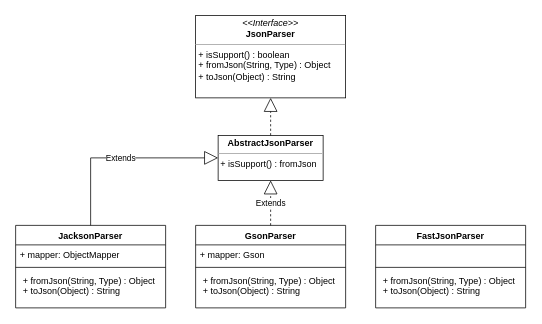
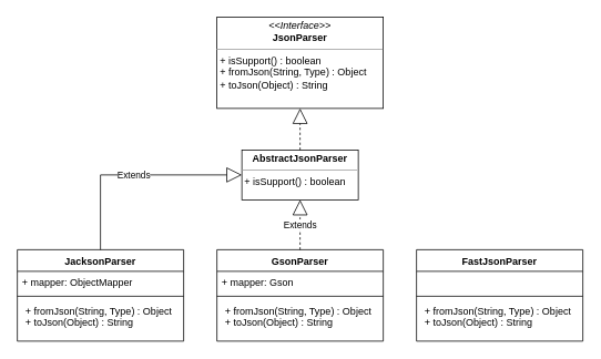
  <mxCell id="0" />
  <mxCell id="1" parent="0" />
  <mxCell id="2" value="&lt;p style=&quot;margin:0px;margin-top:4px;text-align:center;&quot;&gt;&lt;i&gt;&amp;lt;&amp;lt;Interface&amp;gt;&amp;gt;&lt;/i&gt;&lt;br&gt;&lt;b&gt;JsonParser&lt;/b&gt;&lt;/p&gt;&lt;hr size=&quot;1&quot;&gt;&lt;p style=&quot;margin:0px;margin-left:4px;&quot;&gt;+ isSupport() : boolean&lt;br&gt;+ fromJson(String, Type) : Object&lt;/p&gt;&lt;p style=&quot;margin:0px;margin-left:4px;&quot;&gt;+ toJson(Object) : String&lt;/p&gt;" style="verticalAlign=top;align=left;overflow=fill;fontSize=12;fontFamily=Helvetica;html=1;whiteSpace=wrap;" parent="1" vertex="1"><mxGeometry x="260" y="20" width="200" height="110" as="geometry" /></mxCell>
- <mxCell id="3" value="&lt;p style=&quot;margin:0px;margin-top:4px;text-align:center;&quot;&gt;&lt;b&gt;AbstractJsonParser&lt;/b&gt;&lt;/p&gt;&lt;hr size=&quot;1&quot;&gt;&lt;div style=&quot;height:2px;&quot;&gt;&amp;nbsp;+ isSupport() : fromJson&lt;/div&gt;" style="verticalAlign=top;align=left;overflow=fill;fontSize=12;fontFamily=Helvetica;html=1;whiteSpace=wrap;" parent="1" vertex="1"><mxGeometry x="290" y="180" width="140" height="60" as="geometry" /></mxCell>
+ <mxCell id="3" value="&lt;p style=&quot;margin:0px;margin-top:4px;text-align:center;&quot;&gt;&lt;b&gt;AbstractJsonParser&lt;/b&gt;&lt;/p&gt;&lt;hr size=&quot;1&quot;&gt;&lt;div style=&quot;height:2px;&quot;&gt;&amp;nbsp;+ isSupport() : boolean&lt;/div&gt;" style="verticalAlign=top;align=left;overflow=fill;fontSize=12;fontFamily=Helvetica;html=1;whiteSpace=wrap;" parent="1" vertex="1"><mxGeometry x="290" y="180" width="140" height="60" as="geometry" /></mxCell>
  <mxCell id="4" value="" style="endArrow=block;endSize=16;endFill=0;html=1;rounded=0;exitX=0.5;exitY=0;exitDx=0;exitDy=0;dashed=1;" parent="1" source="3" target="2" edge="1"><mxGeometry width="160" relative="1" as="geometry"><mxPoint x="270" y="320" as="sourcePoint" /><mxPoint x="430" y="320" as="targetPoint" /></mxGeometry></mxCell>
  <mxCell id="5" value="JacksonParser" style="swimlane;fontStyle=1;align=center;verticalAlign=top;childLayout=stackLayout;horizontal=1;startSize=26;horizontalStack=0;resizeParent=1;resizeParentMax=0;resizeLast=0;collapsible=1;marginBottom=0;whiteSpace=wrap;html=1;" parent="1" vertex="1"><mxGeometry x="20" y="300" width="200" height="110" as="geometry" /></mxCell>
  <mxCell id="6" value="+ mapper: ObjectMapper" style="text;strokeColor=none;fillColor=none;align=left;verticalAlign=top;spacingLeft=4;spacingRight=4;overflow=hidden;rotatable=0;points=[[0,0.5],[1,0.5]];portConstraint=eastwest;whiteSpace=wrap;html=1;" parent="5" vertex="1"><mxGeometry y="26" width="200" height="26" as="geometry" /></mxCell>
  <mxCell id="7" value="" style="line;strokeWidth=1;fillColor=none;align=left;verticalAlign=middle;spacingTop=-1;spacingLeft=3;spacingRight=3;rotatable=0;labelPosition=right;points=[];portConstraint=eastwest;strokeColor=inherit;" parent="5" vertex="1"><mxGeometry y="52" width="200" height="8" as="geometry" /></mxCell>
  <mxCell id="8" value="&lt;p style=&quot;border-color: var(--border-color); margin: 0px 0px 0px 4px;&quot;&gt;+ fromJson(String, Type) : Object&lt;/p&gt;&lt;p style=&quot;border-color: var(--border-color); margin: 0px 0px 0px 4px;&quot;&gt;+ toJson(Object) : String&lt;/p&gt;" style="text;strokeColor=none;fillColor=none;align=left;verticalAlign=top;spacingLeft=4;spacingRight=4;overflow=hidden;rotatable=0;points=[[0,0.5],[1,0.5]];portConstraint=eastwest;whiteSpace=wrap;html=1;" parent="5" vertex="1"><mxGeometry y="60" width="200" height="50" as="geometry" /></mxCell>
  <mxCell id="9" value="GsonParser" style="swimlane;fontStyle=1;align=center;verticalAlign=top;childLayout=stackLayout;horizontal=1;startSize=26;horizontalStack=0;resizeParent=1;resizeParentMax=0;resizeLast=0;collapsible=1;marginBottom=0;whiteSpace=wrap;html=1;" parent="1" vertex="1"><mxGeometry x="260" y="300" width="200" height="110" as="geometry" /></mxCell>
  <mxCell id="10" value="+ mapper: Gson" style="text;strokeColor=none;fillColor=none;align=left;verticalAlign=top;spacingLeft=4;spacingRight=4;overflow=hidden;rotatable=0;points=[[0,0.5],[1,0.5]];portConstraint=eastwest;whiteSpace=wrap;html=1;" parent="9" vertex="1"><mxGeometry y="26" width="200" height="26" as="geometry" /></mxCell>
  <mxCell id="11" value="" style="line;strokeWidth=1;fillColor=none;align=left;verticalAlign=middle;spacingTop=-1;spacingLeft=3;spacingRight=3;rotatable=0;labelPosition=right;points=[];portConstraint=eastwest;strokeColor=inherit;" parent="9" vertex="1"><mxGeometry y="52" width="200" height="8" as="geometry" /></mxCell>
  <mxCell id="12" value="&lt;p style=&quot;border-color: var(--border-color); margin: 0px 0px 0px 4px;&quot;&gt;+ fromJson(String, Type) : Object&lt;/p&gt;&lt;p style=&quot;border-color: var(--border-color); margin: 0px 0px 0px 4px;&quot;&gt;+ toJson(Object) : String&lt;/p&gt;" style="text;strokeColor=none;fillColor=none;align=left;verticalAlign=top;spacingLeft=4;spacingRight=4;overflow=hidden;rotatable=0;points=[[0,0.5],[1,0.5]];portConstraint=eastwest;whiteSpace=wrap;html=1;" parent="9" vertex="1"><mxGeometry y="60" width="200" height="50" as="geometry" /></mxCell>
  <mxCell id="13" value="FastJsonParser" style="swimlane;fontStyle=1;align=center;verticalAlign=top;childLayout=stackLayout;horizontal=1;startSize=26;horizontalStack=0;resizeParent=1;resizeParentMax=0;resizeLast=0;collapsible=1;marginBottom=0;whiteSpace=wrap;html=1;" parent="1" vertex="1"><mxGeometry x="500" y="300" width="200" height="110" as="geometry" /></mxCell>
  <mxCell id="14" value="&lt;br&gt;" style="text;strokeColor=none;fillColor=none;align=left;verticalAlign=top;spacingLeft=4;spacingRight=4;overflow=hidden;rotatable=0;points=[[0,0.5],[1,0.5]];portConstraint=eastwest;whiteSpace=wrap;html=1;" parent="13" vertex="1"><mxGeometry y="26" width="200" height="26" as="geometry" /></mxCell>
  <mxCell id="15" value="" style="line;strokeWidth=1;fillColor=none;align=left;verticalAlign=middle;spacingTop=-1;spacingLeft=3;spacingRight=3;rotatable=0;labelPosition=right;points=[];portConstraint=eastwest;strokeColor=inherit;" parent="13" vertex="1"><mxGeometry y="52" width="200" height="8" as="geometry" /></mxCell>
  <mxCell id="16" value="&lt;p style=&quot;border-color: var(--border-color); margin: 0px 0px 0px 4px;&quot;&gt;+ fromJson(String, Type) : Object&lt;/p&gt;&lt;p style=&quot;border-color: var(--border-color); margin: 0px 0px 0px 4px;&quot;&gt;+ toJson(Object) : String&lt;/p&gt;" style="text;strokeColor=none;fillColor=none;align=left;verticalAlign=top;spacingLeft=4;spacingRight=4;overflow=hidden;rotatable=0;points=[[0,0.5],[1,0.5]];portConstraint=eastwest;whiteSpace=wrap;html=1;" parent="13" vertex="1"><mxGeometry y="60" width="200" height="50" as="geometry" /></mxCell>
  <mxCell id="17" value="Extends" style="endArrow=block;endSize=16;endFill=0;html=1;rounded=0;exitX=0.5;exitY=0;exitDx=0;exitDy=0;entryX=0.5;entryY=1;entryDx=0;entryDy=0;dashed=1;" parent="1" source="9" target="3" edge="1"><mxGeometry width="160" relative="1" as="geometry"><mxPoint x="250" y="550" as="sourcePoint" /><mxPoint x="410" y="550" as="targetPoint" /></mxGeometry></mxCell>
  <mxCell id="18" value="Extends" style="endArrow=block;endSize=16;endFill=0;html=1;rounded=0;exitX=0.5;exitY=0;exitDx=0;exitDy=0;" parent="1" source="5" edge="1"><mxGeometry width="160" relative="1" as="geometry"><mxPoint x="130" y="210" as="sourcePoint" /><mxPoint x="290" y="210" as="targetPoint" /><Array as="points"><mxPoint x="120" y="210" /></Array></mxGeometry></mxCell>
